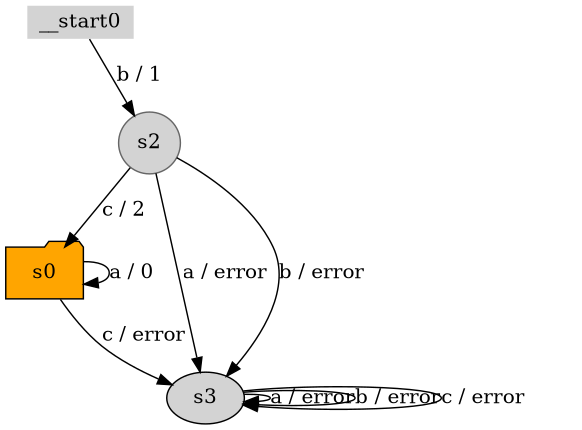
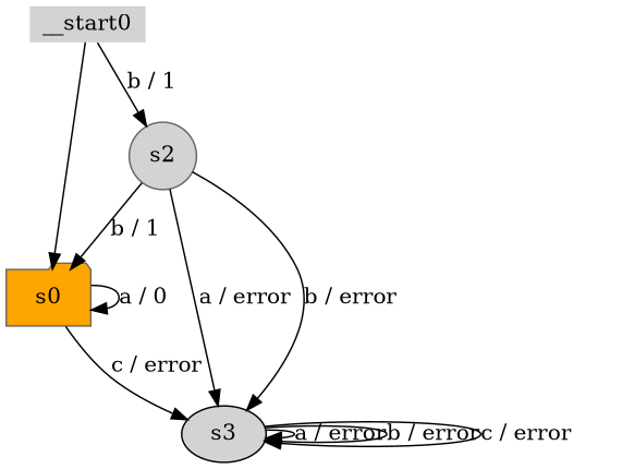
  digraph {
    node [color=gray40 fillcolor=lightgrey style=filled]
-   n1 [color=black fillcolor=orange label=s0 shape=folder]
+   n1 [fillcolor=orange label=s0 shape=folder]
    n2 [color=black label=s3 shape=ellipse]
    n3 [label=s2 shape=circle]
    __start0 [color=black height=0 shape=none width=0]
    n1 -> n1 [label="a / 0"]
    n1 -> n2 [label="c / error"]
    n2 -> n2 [label="a / error"]
    n2 -> n2 [label="b / error"]
    n2 -> n2 [label="c / error"]
-   n3 -> n1 [label="c / 2"]
+   n3 -> n1 [label="b / 1"]
    n3 -> n2 [label="a / error"]
    n3 -> n2 [label="b / error"]
+   __start0 -> n1
    __start0 -> n3 [label="b / 1"]
  }
